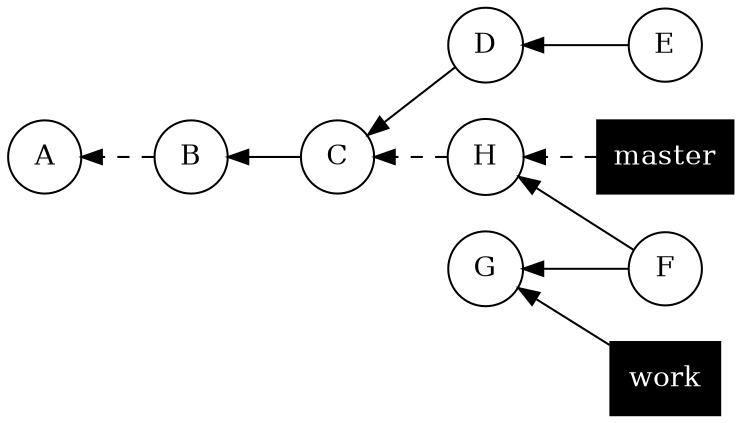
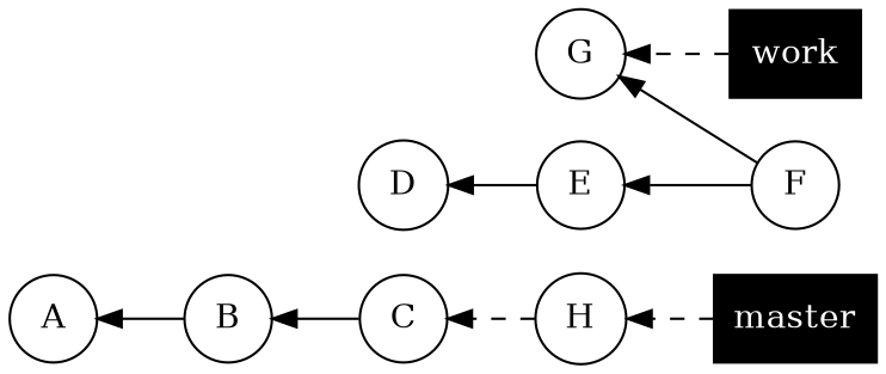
  digraph {
    rankdir=RL
    node [group=master_commits shape=circle]
    n1 [label=H]
    n2 [label=C]
    n3 [label=B]
    n4 [label=A]
    n5 [group=work_commits label=G]
    n6 [group=work_commits label=F]
    n7 [group=work_commits label=E]
    n8 [group=work_commits label=D]
    master [color=black fontcolor=white group=heads shape=box style=filled]
    work [color=black fontcolor=white group=heads shape=box style=filled]
    subgraph sub_1 {
      n1
      n2
      n3
      n4
    }
    subgraph sub_2 {
      n5
      n6
      n7
      n8
    }
    subgraph sub_3 {
      master
      work
    }
    subgraph sub_4 {
      n1
      n5
      master
      work
    }
    n1 -> n2 [style=dashed]
    n2 -> n3
-   n3 -> n4 [style=dashed]
+   n3 -> n4
    n6 -> n5
-   n6 -> n1
+   n6 -> n7
    n7 -> n8
-   n8 -> n2
    master -> n1 [style=dashed]
-   work -> n5 [style=solid]
+   work -> n5 [style=dashed]
  }
